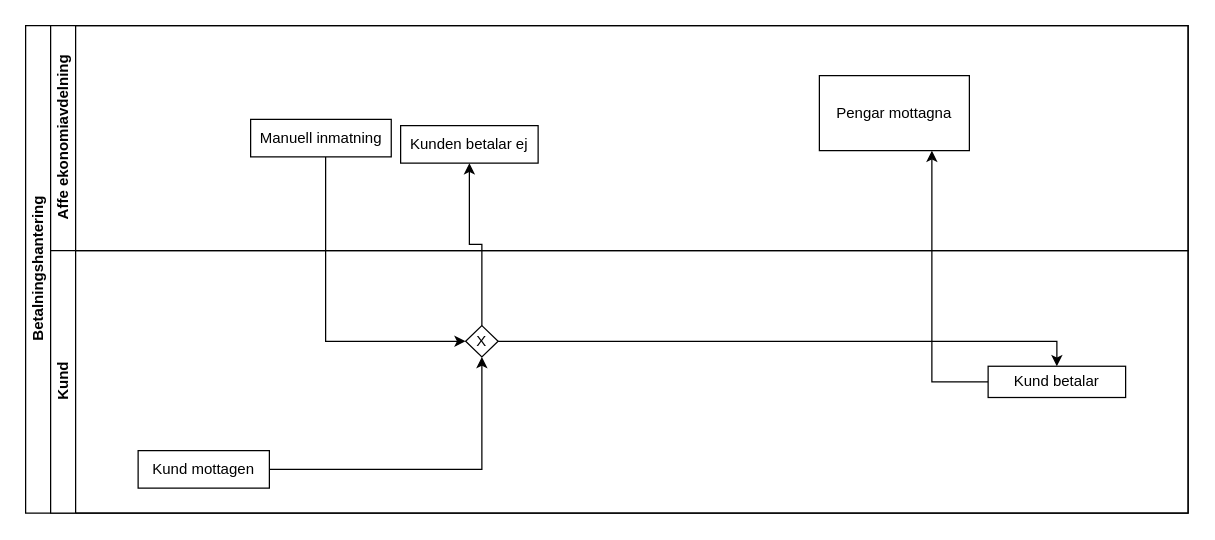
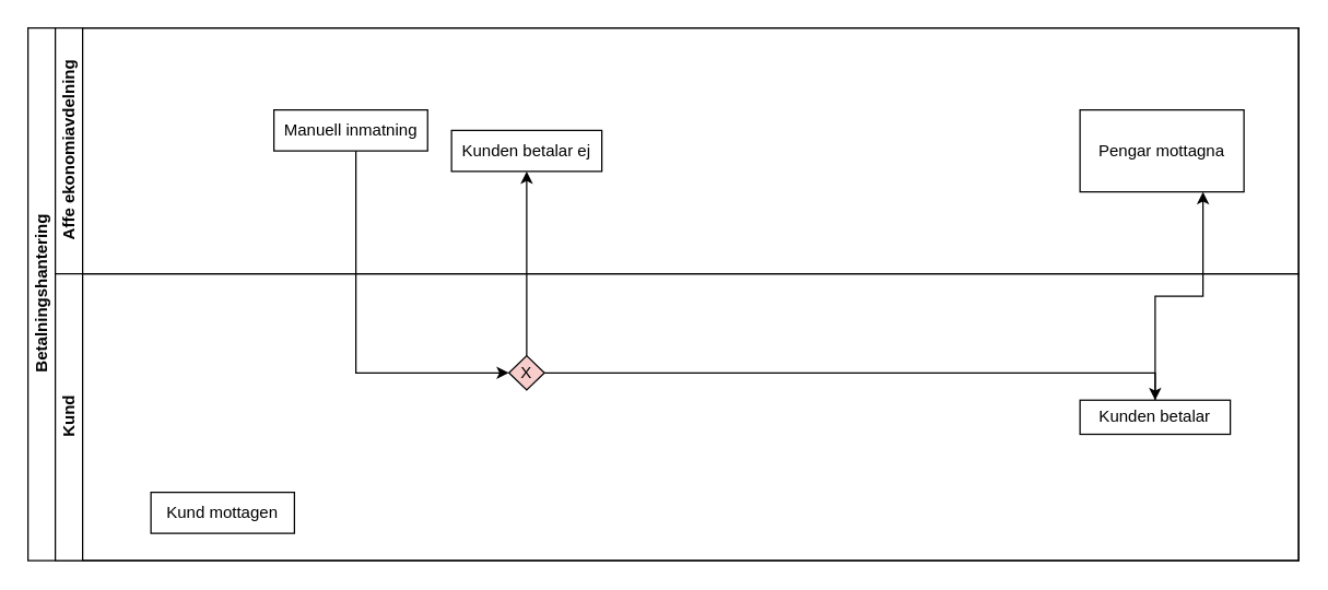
  <mxCell id="0" />
  <mxCell id="1" parent="0" />
  <mxCell id="2" value="Betalningshantering" style="swimlane;html=1;childLayout=stackLayout;resizeParent=1;resizeParentMax=0;horizontal=0;startSize=20;horizontalStack=0;" parent="1" vertex="1"><mxGeometry x="20" y="20" width="930" height="390" as="geometry" /></mxCell>
  <mxCell id="3" value="Affe ekonomiavdelning" style="swimlane;html=1;startSize=20;horizontal=0;" parent="2" vertex="1"><mxGeometry x="20" width="910" height="180" as="geometry" /></mxCell>
- <mxCell id="4" value="Manuell inmatning" style="whiteSpace=wrap;html=1;rounded=0;" vertex="1" parent="3"><mxGeometry x="160" y="75" width="112.5" height="30" as="geometry" /></mxCell>
- <mxCell id="5" value="Pengar mottagna" style="rounded=0;whiteSpace=wrap;html=1;" vertex="1" parent="3"><mxGeometry x="615" y="40" width="120" height="60" as="geometry" /></mxCell>
- <mxCell id="6" value="Kunden betalar ej" style="whiteSpace=wrap;html=1;" vertex="1" parent="3"><mxGeometry x="280" y="80" width="110" height="30" as="geometry" /></mxCell>
+ <mxCell id="4" value="Manuell inmatning" style="whiteSpace=wrap;html=1;rounded=0;" vertex="1" parent="3"><mxGeometry x="160" y="60" width="112.5" height="30" as="geometry" /></mxCell>
+ <mxCell id="5" value="Pengar mottagna" style="rounded=0;whiteSpace=wrap;html=1;" vertex="1" parent="3"><mxGeometry x="750" y="60" width="120" height="60" as="geometry" /></mxCell>
+ <mxCell id="6" value="Kunden betalar ej" style="whiteSpace=wrap;html=1;" vertex="1" parent="3"><mxGeometry x="290" y="75" width="110" height="30" as="geometry" /></mxCell>
  <mxCell id="7" style="edgeStyle=orthogonalEdgeStyle;rounded=0;orthogonalLoop=1;jettySize=auto;html=1;entryX=0.75;entryY=1;entryDx=0;entryDy=0;" edge="1" parent="2" source="14" target="5"><mxGeometry relative="1" as="geometry" /></mxCell>
  <mxCell id="8" value="" style="edgeStyle=orthogonalEdgeStyle;rounded=0;orthogonalLoop=1;jettySize=auto;html=1;" edge="1" parent="2" source="13" target="6"><mxGeometry relative="1" as="geometry" /></mxCell>
  <mxCell id="9" value="Kund" style="swimlane;html=1;startSize=20;horizontal=0;" parent="2" vertex="1"><mxGeometry x="20" y="180" width="910" height="210" as="geometry" /></mxCell>
- <mxCell id="10" style="edgeStyle=orthogonalEdgeStyle;rounded=0;orthogonalLoop=1;jettySize=auto;html=1;entryX=0.5;entryY=1;entryDx=0;entryDy=0;" edge="1" parent="9" source="11" target="13"><mxGeometry relative="1" as="geometry" /></mxCell>
  <mxCell id="11" value="Kund mottagen" style="rounded=0;whiteSpace=wrap;html=1;" vertex="1" parent="9"><mxGeometry x="70" y="160" width="105" height="30" as="geometry" /></mxCell>
  <mxCell id="12" value="" style="edgeStyle=orthogonalEdgeStyle;rounded=0;orthogonalLoop=1;jettySize=auto;html=1;" edge="1" parent="9" source="13" target="14"><mxGeometry relative="1" as="geometry" /></mxCell>
- <mxCell id="13" value="X" style="rhombus;whiteSpace=wrap;html=1;" vertex="1" parent="9"><mxGeometry x="332" y="60" width="26" height="25" as="geometry" /></mxCell>
- <mxCell id="14" value="Kund betalar" style="whiteSpace=wrap;html=1;" vertex="1" parent="9"><mxGeometry x="750" y="92.5" width="110" height="25" as="geometry" /></mxCell>
+ <mxCell id="13" value="X" style="rhombus;whiteSpace=wrap;html=1;fillColor=#f8cecc;" vertex="1" parent="9"><mxGeometry x="332" y="60" width="26" height="25" as="geometry" /></mxCell>
+ <mxCell id="14" value="Kunden betalar" style="whiteSpace=wrap;html=1;" vertex="1" parent="9"><mxGeometry x="750" y="92.5" width="110" height="25" as="geometry" /></mxCell>
  <mxCell id="15" style="edgeStyle=orthogonalEdgeStyle;rounded=0;orthogonalLoop=1;jettySize=auto;html=1;entryX=0;entryY=0.5;entryDx=0;entryDy=0;" edge="1" parent="2" source="4" target="13"><mxGeometry relative="1" as="geometry"><Array as="points"><mxPoint x="240" y="253" /></Array></mxGeometry></mxCell>
